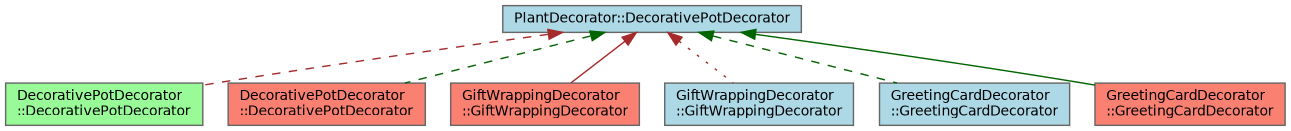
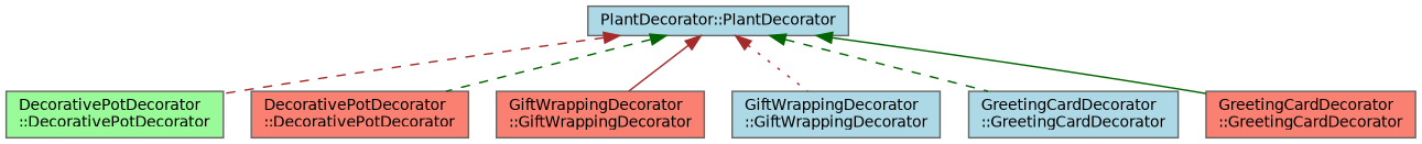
  digraph {
    rankdir=TB
    node [color=grey40 fillcolor=lightblue fontname=Helvetica fontsize=10 shape=box style=filled]
    edge [color=brown dir=back fontname=Helvetica fontsize=10 labelfontname=Helvetica labelfontsize=10 style=dashed]
-   n1 [color=gray40 fontcolor=black height=0.2 label="PlantDecorator::DecorativePotDecorator" width=0.4]
+   n1 [color=gray40 fontcolor=black height=0.2 label="PlantDecorator::PlantDecorator" width=0.4]
    n2 [fillcolor=palegreen height=0.2 label="DecorativePotDecorator\l::DecorativePotDecorator" width=0.4]
    n3 [fillcolor=salmon height=0.2 label="DecorativePotDecorator\l::DecorativePotDecorator" width=0.4]
    n4 [fillcolor=salmon height=0.2 label="GiftWrappingDecorator\l::GiftWrappingDecorator" width=0.4]
    n5 [height=0.2 label="GiftWrappingDecorator\l::GiftWrappingDecorator" width=0.4]
    n6 [height=0.2 label="GreetingCardDecorator\l::GreetingCardDecorator" width=0.4]
    n7 [fillcolor=salmon height=0.2 label="GreetingCardDecorator\l::GreetingCardDecorator" width=0.4]
    n1 -> n2
    n1 -> n3 [color=darkgreen]
    n1 -> n4 [style=solid]
    n1 -> n5 [style=dotted]
    n1 -> n6 [color=darkgreen]
    n1 -> n7 [color=darkgreen style=solid]
  }
